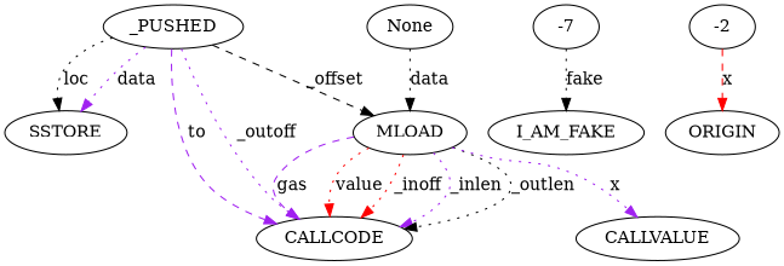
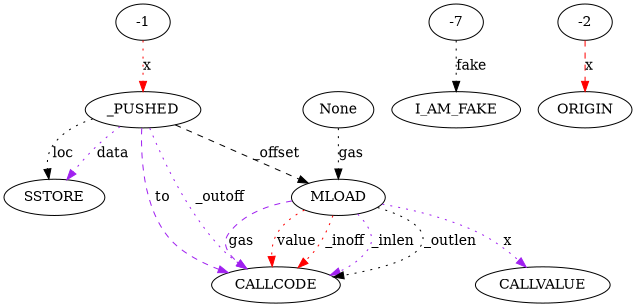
  digraph {
    node [shape=oval]
    edge [color=purple style=dotted]
    n1 [label=_PUSHED]
    n2 [label=SSTORE]
    n3 [label=MLOAD]
    n4 [label=CALLCODE]
    n5 [label=CALLVALUE]
    n6 [label=I_AM_FAKE]
    n7 [label=ORIGIN]
+   -1 [shape=""]
    None [shape=""]
    -7 [shape=""]
    -2 [shape=""]
    n1 -> n2 [color=black label=loc]
    n1 -> n2 [label=data]
    n1 -> n3 [color=black label=_offset style=dashed]
    n1 -> n4 [label=to style=dashed]
    n1 -> n4 [label=_outoff]
    n3 -> n4 [label=gas style=dashed]
    n3 -> n4 [color=red label=value]
    n3 -> n4 [color=red label=_inoff]
    n3 -> n4 [label=_inlen]
    n3 -> n4 [color=black label=_outlen]
    n3 -> n5 [label=x]
-   None -> n3 [color=black label=data]
+   -1 -> n1 [color=red label=x]
+   None -> n3 [color=black label=gas]
    -7 -> n6 [color=black label=fake]
    -2 -> n7 [color=red label=x style=dashed]
  }
